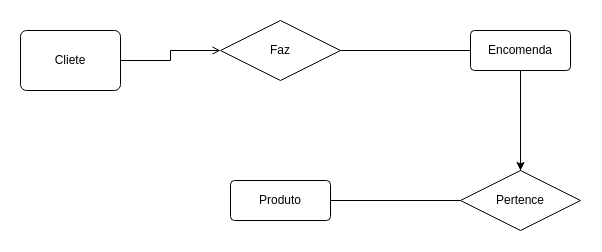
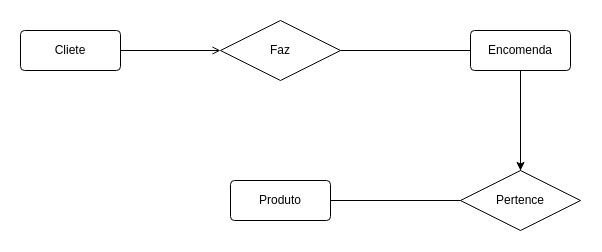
  <mxCell id="0" />
  <mxCell id="1" parent="0" />
  <mxCell id="2" value="" style="edgeStyle=orthogonalEdgeStyle;rounded=0;orthogonalLoop=1;jettySize=auto;html=1;endArrow=open;endFill=0;" edge="1" parent="1" source="3" target="11"><mxGeometry relative="1" as="geometry" /></mxCell>
- <mxCell id="3" value="Cliete" style="rounded=1;arcSize=10;whiteSpace=wrap;html=1;align=center;" vertex="1" parent="1"><mxGeometry x="20" y="30" width="100" height="60" as="geometry" /></mxCell>
+ <mxCell id="3" value="Cliete" style="rounded=1;arcSize=10;whiteSpace=wrap;html=1;align=center;" vertex="1" parent="1"><mxGeometry x="20" y="30" width="100" height="40" as="geometry" /></mxCell>
  <mxCell id="4" value="Produto" style="rounded=1;arcSize=10;whiteSpace=wrap;html=1;align=center;" vertex="1" parent="1"><mxGeometry x="230" y="180" width="100" height="40" as="geometry" /></mxCell>
  <mxCell id="5" value="" style="edgeStyle=orthogonalEdgeStyle;rounded=0;orthogonalLoop=1;jettySize=auto;html=1;" edge="1" parent="1" source="6" target="9"><mxGeometry relative="1" as="geometry" /></mxCell>
  <mxCell id="6" value="Encomenda" style="rounded=1;arcSize=10;whiteSpace=wrap;html=1;align=center;" vertex="1" parent="1"><mxGeometry x="470" y="30" width="100" height="40" as="geometry" /></mxCell>
  <mxCell id="7" value="" style="edgeStyle=orthogonalEdgeStyle;rounded=0;orthogonalLoop=1;jettySize=auto;html=1;endArrow=none;endFill=0;" edge="1" parent="1" source="9" target="4"><mxGeometry relative="1" as="geometry" /></mxCell>
  <mxCell id="8" value="" style="edgeStyle=orthogonalEdgeStyle;rounded=0;orthogonalLoop=1;jettySize=auto;html=1;endArrow=none;endFill=0;" edge="1" parent="1" source="9" target="6"><mxGeometry relative="1" as="geometry" /></mxCell>
  <mxCell id="9" value="Pertence" style="shape=rhombus;perimeter=rhombusPerimeter;whiteSpace=wrap;html=1;align=center;" vertex="1" parent="1"><mxGeometry x="460" y="170" width="120" height="60" as="geometry" /></mxCell>
  <mxCell id="10" style="edgeStyle=orthogonalEdgeStyle;rounded=0;orthogonalLoop=1;jettySize=auto;html=1;entryX=0;entryY=0.5;entryDx=0;entryDy=0;endArrow=none;endFill=0;" edge="1" parent="1" source="11" target="6"><mxGeometry relative="1" as="geometry" /></mxCell>
  <mxCell id="11" value="Faz" style="shape=rhombus;perimeter=rhombusPerimeter;whiteSpace=wrap;html=1;align=center;" vertex="1" parent="1"><mxGeometry x="220" y="20" width="120" height="60" as="geometry" /></mxCell>
